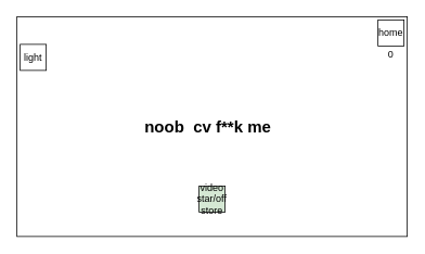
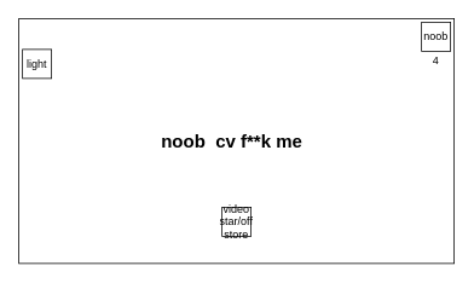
  <mxCell id="0" />
  <mxCell id="1" parent="0" />
  <mxCell id="2" value="" style="rounded=0;whiteSpace=wrap;html=1;" vertex="1" parent="1"><mxGeometry width="480" height="270" as="geometry" x="20" y="20" /></mxCell>
  <mxCell id="3" value="light" style="whiteSpace=wrap;html=1;aspect=fixed;" vertex="1" parent="1"><mxGeometry x="24" y="54" width="32" height="32" as="geometry" /></mxCell>
- <mxCell id="4" value="home" style="whiteSpace=wrap;html=1;aspect=fixed;" vertex="1" parent="1"><mxGeometry x="464" y="24" width="32" height="32" as="geometry" /></mxCell>
- <mxCell id="5" value="0" style="text;html=1;strokeColor=none;fillColor=none;align=center;verticalAlign=middle;whiteSpace=wrap;rounded=0;" vertex="1" parent="1"><mxGeometry x="460" y="56" width="40" height="20" as="geometry" /></mxCell>
- <mxCell id="6" value="&lt;div&gt;video&lt;/div&gt;&lt;div&gt;star/off&lt;/div&gt;&lt;div&gt;store&lt;/div&gt;" style="whiteSpace=wrap;html=1;aspect=fixed;fillColor=#d5e8d4;" vertex="1" parent="1"><mxGeometry x="244" y="228" width="32" height="32" as="geometry" /></mxCell>
+ <mxCell id="4" value="noob" style="whiteSpace=wrap;html=1;aspect=fixed;" vertex="1" parent="1"><mxGeometry x="464" y="24" width="32" height="32" as="geometry" /></mxCell>
+ <mxCell id="5" value="4" style="text;html=1;strokeColor=none;fillColor=none;align=center;verticalAlign=middle;whiteSpace=wrap;rounded=0;" vertex="1" parent="1"><mxGeometry x="460" y="56" width="40" height="20" as="geometry" /></mxCell>
+ <mxCell id="6" value="&lt;div&gt;video&lt;/div&gt;&lt;div&gt;star/off&lt;/div&gt;&lt;div&gt;store&lt;/div&gt;" style="whiteSpace=wrap;html=1;aspect=fixed;" vertex="1" parent="1"><mxGeometry x="244" y="228" width="32" height="32" as="geometry" /></mxCell>
  <mxCell id="7" value="noob&amp;nbsp; cv f**k me" style="text;html=1;strokeColor=none;fillColor=none;align=center;verticalAlign=middle;whiteSpace=wrap;rounded=0;fontSize=20;fontStyle=1" vertex="1" parent="1"><mxGeometry x="160" y="145" width="190" height="20" as="geometry" /></mxCell>
